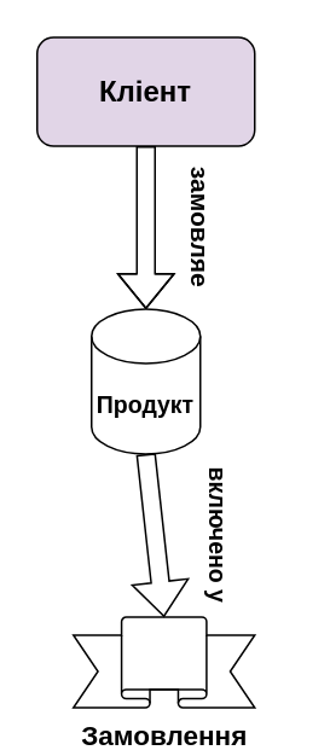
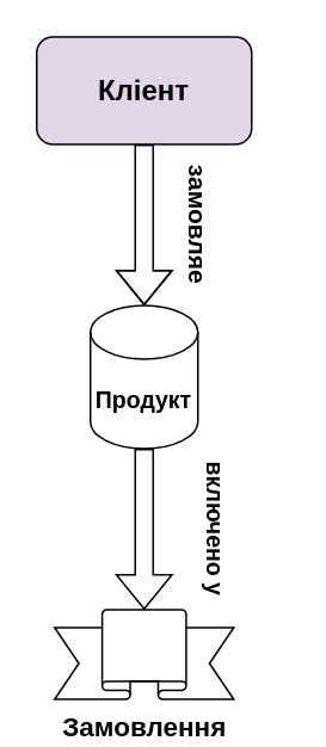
  <mxCell id="0" />
  <mxCell id="1" parent="0" />
  <mxCell id="2" value="Кліент" style="rounded=1;whiteSpace=wrap;html=1;fontStyle=1;fontSize=16;fillColor=#e1d5e7;" vertex="1" parent="1"><mxGeometry x="20" y="20" width="120" height="60" as="geometry" /></mxCell>
  <mxCell id="3" value="" style="shape=flexArrow;endArrow=classic;html=1;rounded=0;" edge="1" parent="1"><mxGeometry width="50" height="50" relative="1" as="geometry"><mxPoint x="80" y="80" as="sourcePoint" /><mxPoint x="80" y="170" as="targetPoint" /><Array as="points"><mxPoint x="80" y="140" /><mxPoint x="80" y="120" /></Array></mxGeometry></mxCell>
  <mxCell id="4" value="замовляе" style="text;html=1;align=center;verticalAlign=middle;whiteSpace=wrap;rounded=0;fontStyle=1;fontSize=14;rotation=90;" vertex="1" parent="1"><mxGeometry x="80" y="110" width="60" height="30" as="geometry" /></mxCell>
  <mxCell id="5" value="Продукт" style="shape=cylinder3;whiteSpace=wrap;html=1;boundedLbl=1;backgroundOutline=1;size=15;fontStyle=1;fontSize=13;" vertex="1" parent="1"><mxGeometry x="50" y="170" width="60" height="80" as="geometry" /></mxCell>
- <mxCell id="6" value="Замовлення" style="verticalLabelPosition=bottom;verticalAlign=top;html=1;shape=mxgraph.basic.banner;fontStyle=1;fontSize=15;" vertex="1" parent="1"><mxGeometry x="40" y="340" width="100" height="50" as="geometry" /></mxCell>
+ <mxCell id="6" value="Замовлення" style="verticalLabelPosition=bottom;verticalAlign=top;html=1;shape=mxgraph.basic.banner;fontStyle=1;fontSize=15;" vertex="1" parent="1"><mxGeometry x="30" y="340" width="100" height="50" as="geometry" /></mxCell>
  <mxCell id="7" value="" style="shape=flexArrow;endArrow=classic;html=1;rounded=0;entryX=0.5;entryY=0;entryDx=0;entryDy=0;entryPerimeter=0;" edge="1" parent="1" target="6"><mxGeometry width="50" height="50" relative="1" as="geometry"><mxPoint x="80" y="250" as="sourcePoint" /><mxPoint x="310" y="140" as="targetPoint" /></mxGeometry></mxCell>
  <mxCell id="8" value="включено у" style="text;html=1;align=center;verticalAlign=middle;whiteSpace=wrap;rounded=0;rotation=90;fontStyle=1;fontSize=13;" vertex="1" parent="1"><mxGeometry x="80" y="280" width="80" height="30" as="geometry" /></mxCell>
